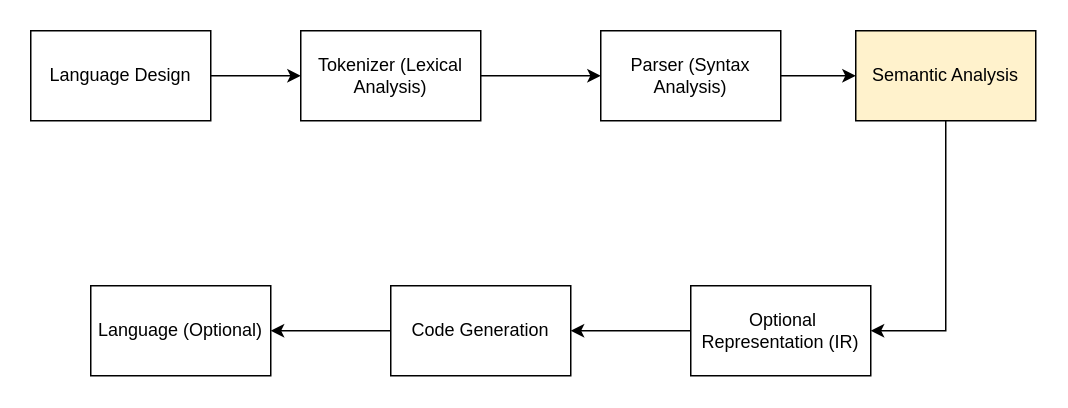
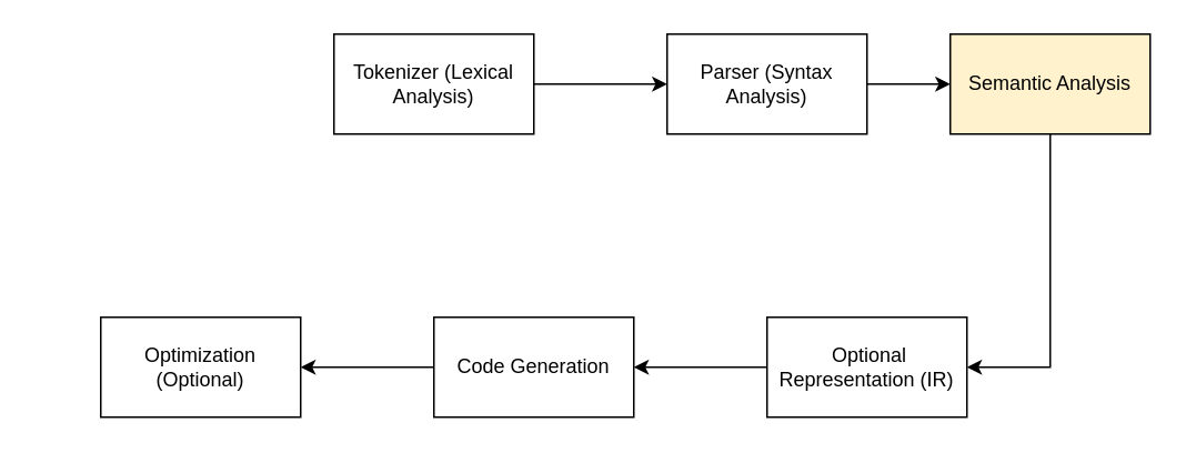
  <mxCell id="0" />
  <mxCell id="1" parent="0" />
- <mxCell id="2" value="" style="edgeStyle=orthogonalEdgeStyle;rounded=0;orthogonalLoop=1;jettySize=auto;html=1;" edge="1" parent="1" source="3" target="5"><mxGeometry relative="1" as="geometry" /></mxCell>
- <mxCell id="3" value="Language Design" style="rounded=0;whiteSpace=wrap;html=1;" vertex="1" parent="1"><mxGeometry x="20" y="20" width="120" height="60" as="geometry" /></mxCell>
  <mxCell id="4" value="" style="edgeStyle=orthogonalEdgeStyle;rounded=0;orthogonalLoop=1;jettySize=auto;html=1;" edge="1" parent="1" source="5" target="7"><mxGeometry relative="1" as="geometry" /></mxCell>
  <mxCell id="5" value="Tokenizer (Lexical Analysis)" style="rounded=0;whiteSpace=wrap;html=1;" vertex="1" parent="1"><mxGeometry x="200" y="20" width="120" height="60" as="geometry" /></mxCell>
  <mxCell id="6" value="" style="edgeStyle=orthogonalEdgeStyle;rounded=0;orthogonalLoop=1;jettySize=auto;html=1;" edge="1" parent="1" source="7" target="9"><mxGeometry relative="1" as="geometry" /></mxCell>
  <mxCell id="7" value="Parser (Syntax Analysis)" style="whiteSpace=wrap;html=1;" vertex="1" parent="1"><mxGeometry x="400" y="20" width="120" height="60" as="geometry" /></mxCell>
  <mxCell id="8" style="edgeStyle=orthogonalEdgeStyle;rounded=0;orthogonalLoop=1;jettySize=auto;html=1;entryX=1;entryY=0.5;entryDx=0;entryDy=0;" edge="1" parent="1" source="9" target="11"><mxGeometry relative="1" as="geometry" /></mxCell>
  <mxCell id="9" value="Semantic Analysis" style="whiteSpace=wrap;html=1;fillColor=#fff2cc;" vertex="1" parent="1"><mxGeometry x="570" y="20" width="120" height="60" as="geometry" /></mxCell>
  <mxCell id="10" value="" style="edgeStyle=orthogonalEdgeStyle;rounded=0;orthogonalLoop=1;jettySize=auto;html=1;" edge="1" parent="1" source="11" target="13"><mxGeometry relative="1" as="geometry" /></mxCell>
  <mxCell id="11" value="&amp;nbsp;Optional Representation (IR)" style="whiteSpace=wrap;html=1;" vertex="1" parent="1"><mxGeometry x="460" y="190" width="120" height="60" as="geometry" /></mxCell>
  <mxCell id="12" value="" style="edgeStyle=orthogonalEdgeStyle;rounded=0;orthogonalLoop=1;jettySize=auto;html=1;" edge="1" parent="1" source="13" target="14"><mxGeometry relative="1" as="geometry" /></mxCell>
  <mxCell id="13" value="Code Generation" style="whiteSpace=wrap;html=1;" vertex="1" parent="1"><mxGeometry x="260" y="190" width="120" height="60" as="geometry" /></mxCell>
- <mxCell id="14" value="Language (Optional)" style="whiteSpace=wrap;html=1;" vertex="1" parent="1"><mxGeometry x="60" y="190" width="120" height="60" as="geometry" /></mxCell>
+ <mxCell id="14" value="Optimization (Optional)" style="whiteSpace=wrap;html=1;" vertex="1" parent="1"><mxGeometry x="60" y="190" width="120" height="60" as="geometry" /></mxCell>
